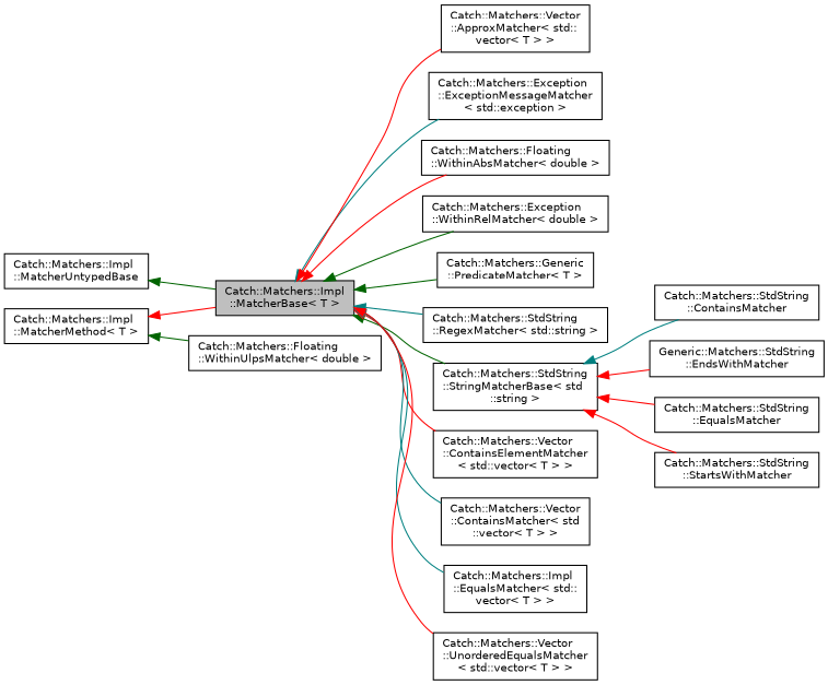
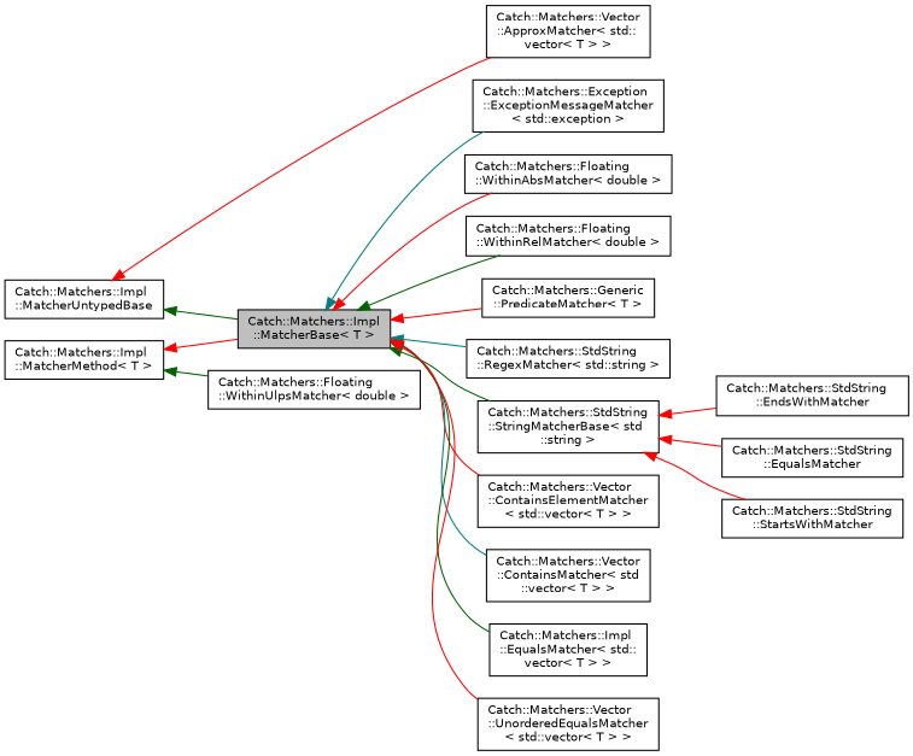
  digraph {
    rankdir=LR
    node [color=black fillcolor=white fontname=Helvetica fontsize=10 shape=record style=filled]
    edge [color=red dir=back fontname=Helvetica fontsize=10 labelfontname=Helvetica labelfontsize=10 style=solid]
    n1 [fillcolor=grey75 fontcolor=black height=0.2 label="Catch::Matchers::Impl\l::MatcherBase\< T \>" width=0.4]
    n2 [height=0.2 label="Catch::Matchers::Exception\l::ExceptionMessageMatcher\l\< std::exception \>" width=0.4]
    n3 [height=0.2 label="Catch::Matchers::Floating\l::WithinAbsMatcher\< double \>" width=0.4]
-   n4 [height=0.2 label="Catch::Matchers::Exception\l::WithinRelMatcher\< double \>" width=0.4]
+   n4 [height=0.2 label="Catch::Matchers::Floating\l::WithinRelMatcher\< double \>" width=0.4]
    n5 [height=0.2 label="Catch::Matchers::Generic\l::PredicateMatcher\< T \>" width=0.4]
    n6 [height=0.2 label="Catch::Matchers::StdString\l::RegexMatcher\< std::string \>" width=0.4]
    n7 [height=0.2 label="Catch::Matchers::StdString\l::StringMatcherBase\< std\l::string \>" width=0.4]
    n8 [height=0.2 label="Catch::Matchers::Vector\l::ApproxMatcher\< std::\lvector\< T \> \>" width=0.4]
    n9 [height=0.2 label="Catch::Matchers::Vector\l::ContainsElementMatcher\l\< std::vector\< T \> \>" width=0.4]
    n10 [height=0.2 label="Catch::Matchers::Vector\l::ContainsMatcher\< std\l::vector\< T \> \>" width=0.4]
    n11 [height=0.2 label="Catch::Matchers::Impl\l::EqualsMatcher\< std::\lvector\< T \> \>" width=0.4]
    n12 [height=0.2 label="Catch::Matchers::Vector\l::UnorderedEqualsMatcher\l\< std::vector\< T \> \>" width=0.4]
    n13 [height=0.2 label="Catch::Matchers::Floating\l::WithinUlpsMatcher\< double \>" width=0.4]
-   n14 [height=0.2 label="Catch::Matchers::StdString\l::ContainsMatcher" width=0.4]
-   n15 [height=0.2 label="Generic::Matchers::StdString\l::EndsWithMatcher" width=0.4]
+   n15 [height=0.2 label="Catch::Matchers::StdString\l::EndsWithMatcher" width=0.4]
    n16 [height=0.2 label="Catch::Matchers::StdString\l::EqualsMatcher" width=0.4]
    n17 [height=0.2 label="Catch::Matchers::StdString\l::StartsWithMatcher" width=0.4]
    n18 [height=0.2 label="Catch::Matchers::Impl\l::MatcherUntypedBase" width=0.4]
    n19 [height=0.2 label="Catch::Matchers::Impl\l::MatcherMethod\< T \>" width=0.4]
    n1 -> n2 [color=teal]
    n1 -> n3
    n1 -> n4 [color=darkgreen]
-   n1 -> n5 [color=darkgreen]
+   n1 -> n5
    n1 -> n6 [color=teal]
    n1 -> n7 [color=darkgreen]
-   n1 -> n8
+   n18 -> n8
    n1 -> n9
    n1 -> n10 [color=teal]
-   n1 -> n11 [color=teal]
+   n1 -> n11 [color=darkgreen]
    n1 -> n12
-   n7 -> n14 [color=teal]
    n7 -> n15
    n7 -> n16
    n7 -> n17
    n18 -> n1 [color=darkgreen]
    n19 -> n1
    n19 -> n13 [color=darkgreen]
  }
